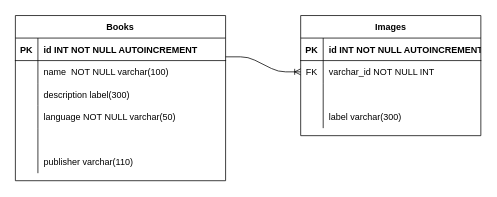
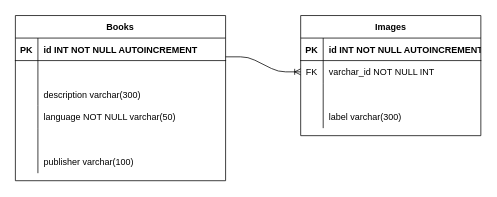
  <mxCell id="0" />
  <mxCell id="1" parent="0" />
  <mxCell id="2" value="Books" style="shape=table;startSize=30;container=1;collapsible=1;childLayout=tableLayout;fixedRows=1;rowLines=0;fontStyle=1;align=center;resizeLast=1;" vertex="1" parent="1"><mxGeometry x="20" y="20" width="280" height="220" as="geometry"><mxRectangle x="80" y="120" width="70" height="30" as="alternateBounds" /></mxGeometry></mxCell>
  <mxCell id="3" value="" style="shape=partialRectangle;collapsible=0;dropTarget=0;pointerEvents=0;fillColor=none;top=0;left=0;bottom=1;right=0;points=[[0,0.5],[1,0.5]];portConstraint=eastwest;" vertex="1" parent="2"><mxGeometry y="30" width="280" height="30" as="geometry" /></mxCell>
  <mxCell id="4" value="PK" style="shape=partialRectangle;connectable=0;fillColor=none;top=0;left=0;bottom=0;right=0;fontStyle=1;overflow=hidden;" vertex="1" parent="3"><mxGeometry width="30" height="30" as="geometry" /></mxCell>
  <mxCell id="5" value="id INT NOT NULL AUTOINCREMENT" style="shape=partialRectangle;connectable=0;fillColor=none;top=0;left=0;bottom=0;right=0;align=left;spacingLeft=6;fontStyle=1;overflow=hidden;" vertex="1" parent="3"><mxGeometry x="30" width="250" height="30" as="geometry" /></mxCell>
  <mxCell id="6" value="" style="shape=partialRectangle;collapsible=0;dropTarget=0;pointerEvents=0;fillColor=none;top=0;left=0;bottom=0;right=0;points=[[0,0.5],[1,0.5]];portConstraint=eastwest;" vertex="1" parent="2"><mxGeometry y="60" width="280" height="30" as="geometry" /></mxCell>
  <mxCell id="7" value="" style="shape=partialRectangle;connectable=0;fillColor=none;top=0;left=0;bottom=0;right=0;editable=1;overflow=hidden;" vertex="1" parent="6"><mxGeometry width="30" height="30" as="geometry" /></mxCell>
- <mxCell id="8" value="name  NOT NULL varchar(100)" style="shape=partialRectangle;connectable=0;fillColor=none;top=0;left=0;bottom=0;right=0;align=left;spacingLeft=6;overflow=hidden;" vertex="1" parent="6"><mxGeometry x="30" width="250" height="30" as="geometry" /></mxCell>
  <mxCell id="9" value="" style="shape=partialRectangle;collapsible=0;dropTarget=0;pointerEvents=0;fillColor=none;top=0;left=0;bottom=0;right=0;points=[[0,0.5],[1,0.5]];portConstraint=eastwest;" vertex="1" parent="2"><mxGeometry y="90" width="280" height="30" as="geometry" /></mxCell>
  <mxCell id="10" value="" style="shape=partialRectangle;connectable=0;fillColor=none;top=0;left=0;bottom=0;right=0;editable=1;overflow=hidden;" vertex="1" parent="9"><mxGeometry width="30" height="30" as="geometry" /></mxCell>
- <mxCell id="11" value="description label(300)" style="shape=partialRectangle;connectable=0;fillColor=none;top=0;left=0;bottom=0;right=0;align=left;spacingLeft=6;overflow=hidden;" vertex="1" parent="9"><mxGeometry x="30" width="250" height="30" as="geometry" /></mxCell>
+ <mxCell id="11" value="description varchar(300)" style="shape=partialRectangle;connectable=0;fillColor=none;top=0;left=0;bottom=0;right=0;align=left;spacingLeft=6;overflow=hidden;" vertex="1" parent="9"><mxGeometry x="30" width="250" height="30" as="geometry" /></mxCell>
  <mxCell id="12" value="" style="shape=partialRectangle;collapsible=0;dropTarget=0;pointerEvents=0;fillColor=none;top=0;left=0;bottom=0;right=0;points=[[0,0.5],[1,0.5]];portConstraint=eastwest;" vertex="1" parent="2"><mxGeometry y="120" width="280" height="30" as="geometry" /></mxCell>
  <mxCell id="13" value="" style="shape=partialRectangle;connectable=0;fillColor=none;top=0;left=0;bottom=0;right=0;editable=1;overflow=hidden;" vertex="1" parent="12"><mxGeometry width="30" height="30" as="geometry" /></mxCell>
  <mxCell id="14" value="language NOT NULL varchar(50)" style="shape=partialRectangle;connectable=0;fillColor=none;top=0;left=0;bottom=0;right=0;align=left;spacingLeft=6;overflow=hidden;" vertex="1" parent="12"><mxGeometry x="30" width="250" height="30" as="geometry" /></mxCell>
  <mxCell id="15" value="" style="shape=partialRectangle;collapsible=0;dropTarget=0;pointerEvents=0;fillColor=none;top=0;left=0;bottom=0;right=0;points=[[0,0.5],[1,0.5]];portConstraint=eastwest;" vertex="1" parent="2"><mxGeometry y="150" width="280" height="30" as="geometry" /></mxCell>
  <mxCell id="16" value="" style="shape=partialRectangle;connectable=0;fillColor=none;top=0;left=0;bottom=0;right=0;editable=1;overflow=hidden;" vertex="1" parent="15"><mxGeometry width="30" height="30" as="geometry" /></mxCell>
  <mxCell id="17" value="" style="shape=partialRectangle;collapsible=0;dropTarget=0;pointerEvents=0;fillColor=none;top=0;left=0;bottom=0;right=0;points=[[0,0.5],[1,0.5]];portConstraint=eastwest;" vertex="1" parent="2"><mxGeometry y="180" width="280" height="30" as="geometry" /></mxCell>
  <mxCell id="18" value="" style="shape=partialRectangle;connectable=0;fillColor=none;top=0;left=0;bottom=0;right=0;editable=1;overflow=hidden;" vertex="1" parent="17"><mxGeometry width="30" height="30" as="geometry" /></mxCell>
- <mxCell id="19" value="publisher varchar(110)" style="shape=partialRectangle;connectable=0;fillColor=none;top=0;left=0;bottom=0;right=0;align=left;spacingLeft=6;overflow=hidden;" vertex="1" parent="17"><mxGeometry x="30" width="250" height="30" as="geometry" /></mxCell>
+ <mxCell id="19" value="publisher varchar(100)" style="shape=partialRectangle;connectable=0;fillColor=none;top=0;left=0;bottom=0;right=0;align=left;spacingLeft=6;overflow=hidden;" vertex="1" parent="17"><mxGeometry x="30" width="250" height="30" as="geometry" /></mxCell>
  <mxCell id="20" value="Images" style="shape=table;startSize=30;container=1;collapsible=1;childLayout=tableLayout;fixedRows=1;rowLines=0;fontStyle=1;align=center;resizeLast=1;" vertex="1" parent="1"><mxGeometry x="400" y="20" width="240" height="160" as="geometry" /></mxCell>
  <mxCell id="21" value="" style="shape=partialRectangle;collapsible=0;dropTarget=0;pointerEvents=0;fillColor=none;top=0;left=0;bottom=1;right=0;points=[[0,0.5],[1,0.5]];portConstraint=eastwest;" vertex="1" parent="20"><mxGeometry y="30" width="240" height="30" as="geometry" /></mxCell>
  <mxCell id="22" value="PK" style="shape=partialRectangle;connectable=0;fillColor=none;top=0;left=0;bottom=0;right=0;fontStyle=1;overflow=hidden;" vertex="1" parent="21"><mxGeometry width="30" height="30" as="geometry" /></mxCell>
  <mxCell id="23" value="id INT NOT NULL AUTOINCREMENT" style="shape=partialRectangle;connectable=0;fillColor=none;top=0;left=0;bottom=0;right=0;align=left;spacingLeft=6;fontStyle=1;overflow=hidden;" vertex="1" parent="21"><mxGeometry x="30" width="210" height="30" as="geometry" /></mxCell>
  <mxCell id="24" value="" style="shape=partialRectangle;collapsible=0;dropTarget=0;pointerEvents=0;fillColor=none;top=0;left=0;bottom=0;right=0;points=[[0,0.5],[1,0.5]];portConstraint=eastwest;" vertex="1" parent="20"><mxGeometry y="60" width="240" height="30" as="geometry" /></mxCell>
  <mxCell id="25" value="FK" style="shape=partialRectangle;connectable=0;fillColor=none;top=0;left=0;bottom=0;right=0;editable=1;overflow=hidden;" vertex="1" parent="24"><mxGeometry width="30" height="30" as="geometry" /></mxCell>
  <mxCell id="26" value="varchar_id NOT NULL INT " style="shape=partialRectangle;connectable=0;fillColor=none;top=0;left=0;bottom=0;right=0;align=left;spacingLeft=6;overflow=hidden;" vertex="1" parent="24"><mxGeometry x="30" width="210" height="30" as="geometry" /></mxCell>
  <mxCell id="27" value="" style="shape=partialRectangle;collapsible=0;dropTarget=0;pointerEvents=0;fillColor=none;top=0;left=0;bottom=0;right=0;points=[[0,0.5],[1,0.5]];portConstraint=eastwest;" vertex="1" parent="20"><mxGeometry y="90" width="240" height="30" as="geometry" /></mxCell>
  <mxCell id="28" value="" style="shape=partialRectangle;connectable=0;fillColor=none;top=0;left=0;bottom=0;right=0;editable=1;overflow=hidden;" vertex="1" parent="27"><mxGeometry width="30" height="30" as="geometry" /></mxCell>
  <mxCell id="29" value="" style="shape=partialRectangle;collapsible=0;dropTarget=0;pointerEvents=0;fillColor=none;top=0;left=0;bottom=0;right=0;points=[[0,0.5],[1,0.5]];portConstraint=eastwest;" vertex="1" parent="20"><mxGeometry y="120" width="240" height="30" as="geometry" /></mxCell>
  <mxCell id="30" value="" style="shape=partialRectangle;connectable=0;fillColor=none;top=0;left=0;bottom=0;right=0;editable=1;overflow=hidden;" vertex="1" parent="29"><mxGeometry width="30" height="30" as="geometry" /></mxCell>
  <mxCell id="31" value="label varchar(300)" style="shape=partialRectangle;connectable=0;fillColor=none;top=0;left=0;bottom=0;right=0;align=left;spacingLeft=6;overflow=hidden;" vertex="1" parent="29"><mxGeometry x="30" width="210" height="30" as="geometry" /></mxCell>
  <mxCell id="32" value="" style="edgeStyle=entityRelationEdgeStyle;fontSize=12;html=1;endArrow=ERoneToMany;entryX=0;entryY=0.5;entryDx=0;entryDy=0;exitX=1;exitY=0.25;exitDx=0;exitDy=0;" edge="1" parent="1" source="2" target="24"><mxGeometry width="100" height="100" relative="1" as="geometry"><mxPoint x="280" y="20" as="sourcePoint" /><mxPoint x="380" y="-80" as="targetPoint" /></mxGeometry></mxCell>
